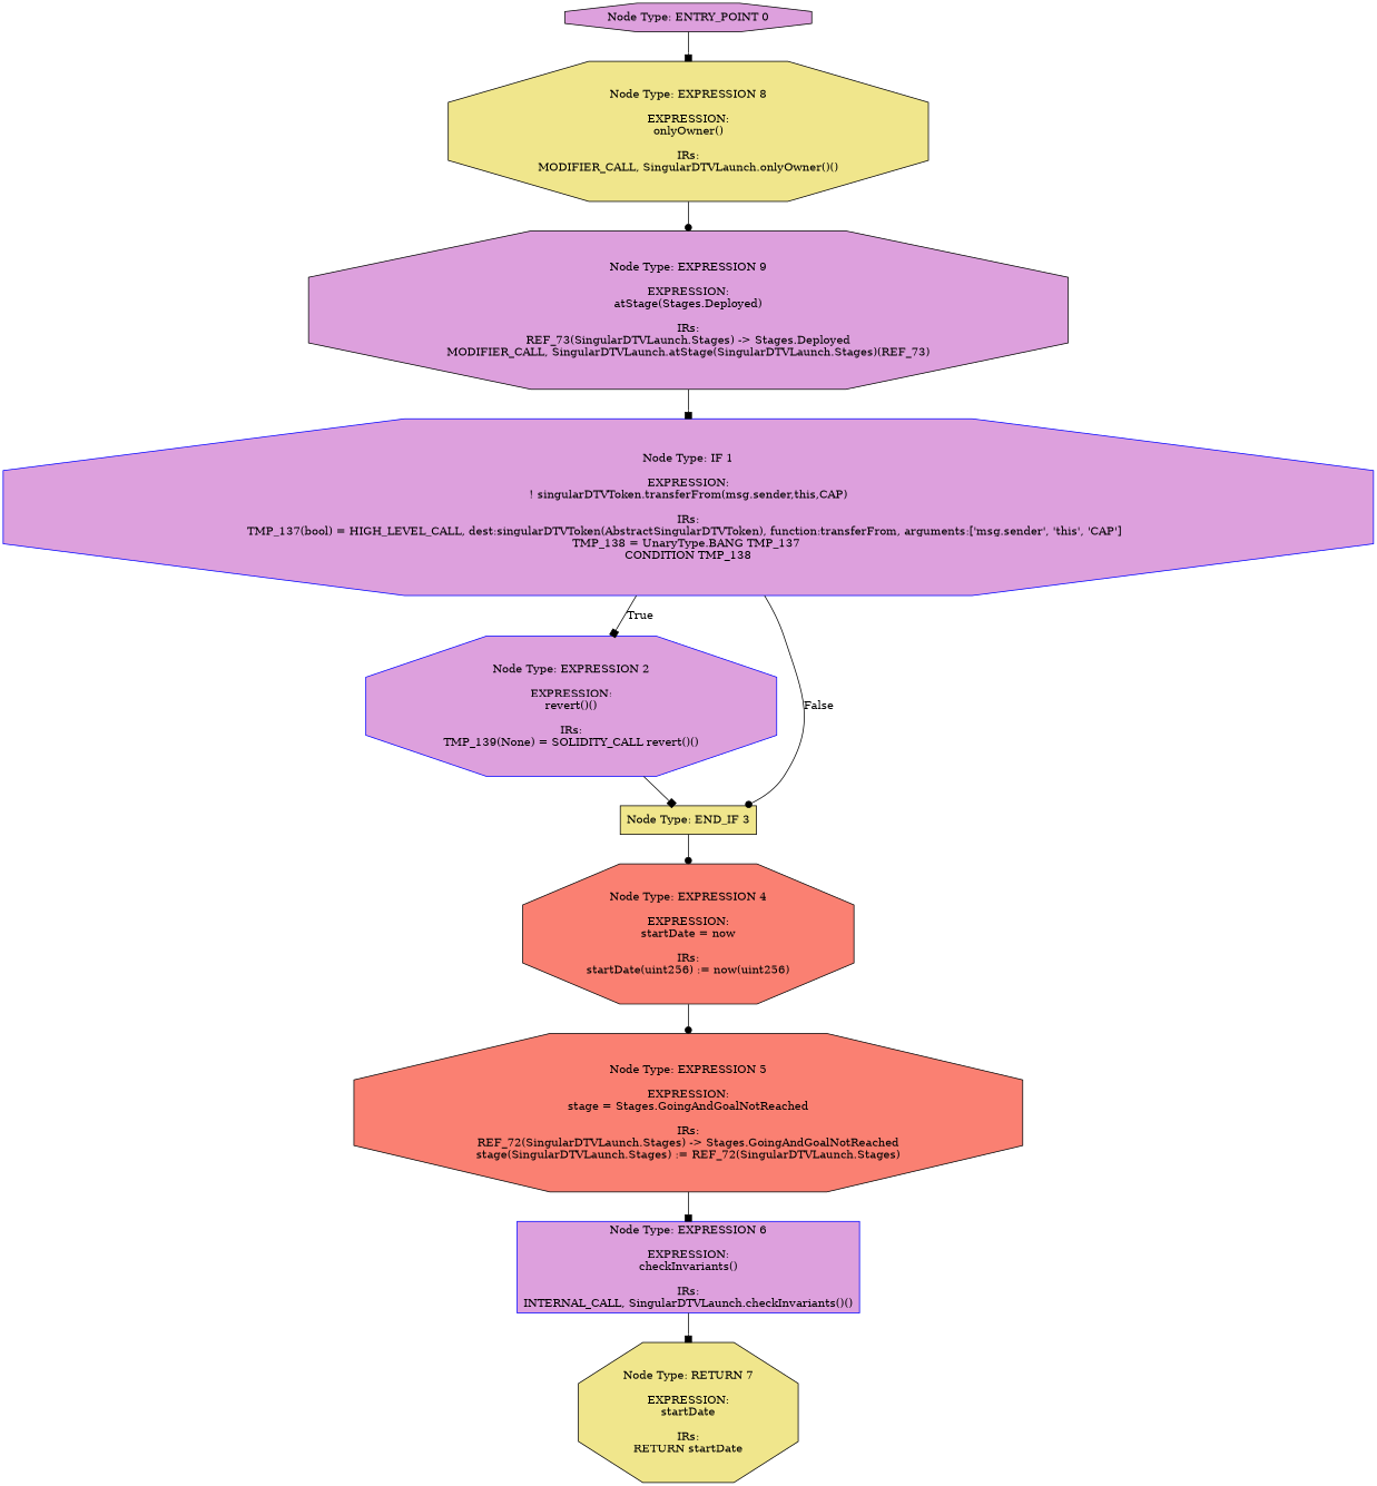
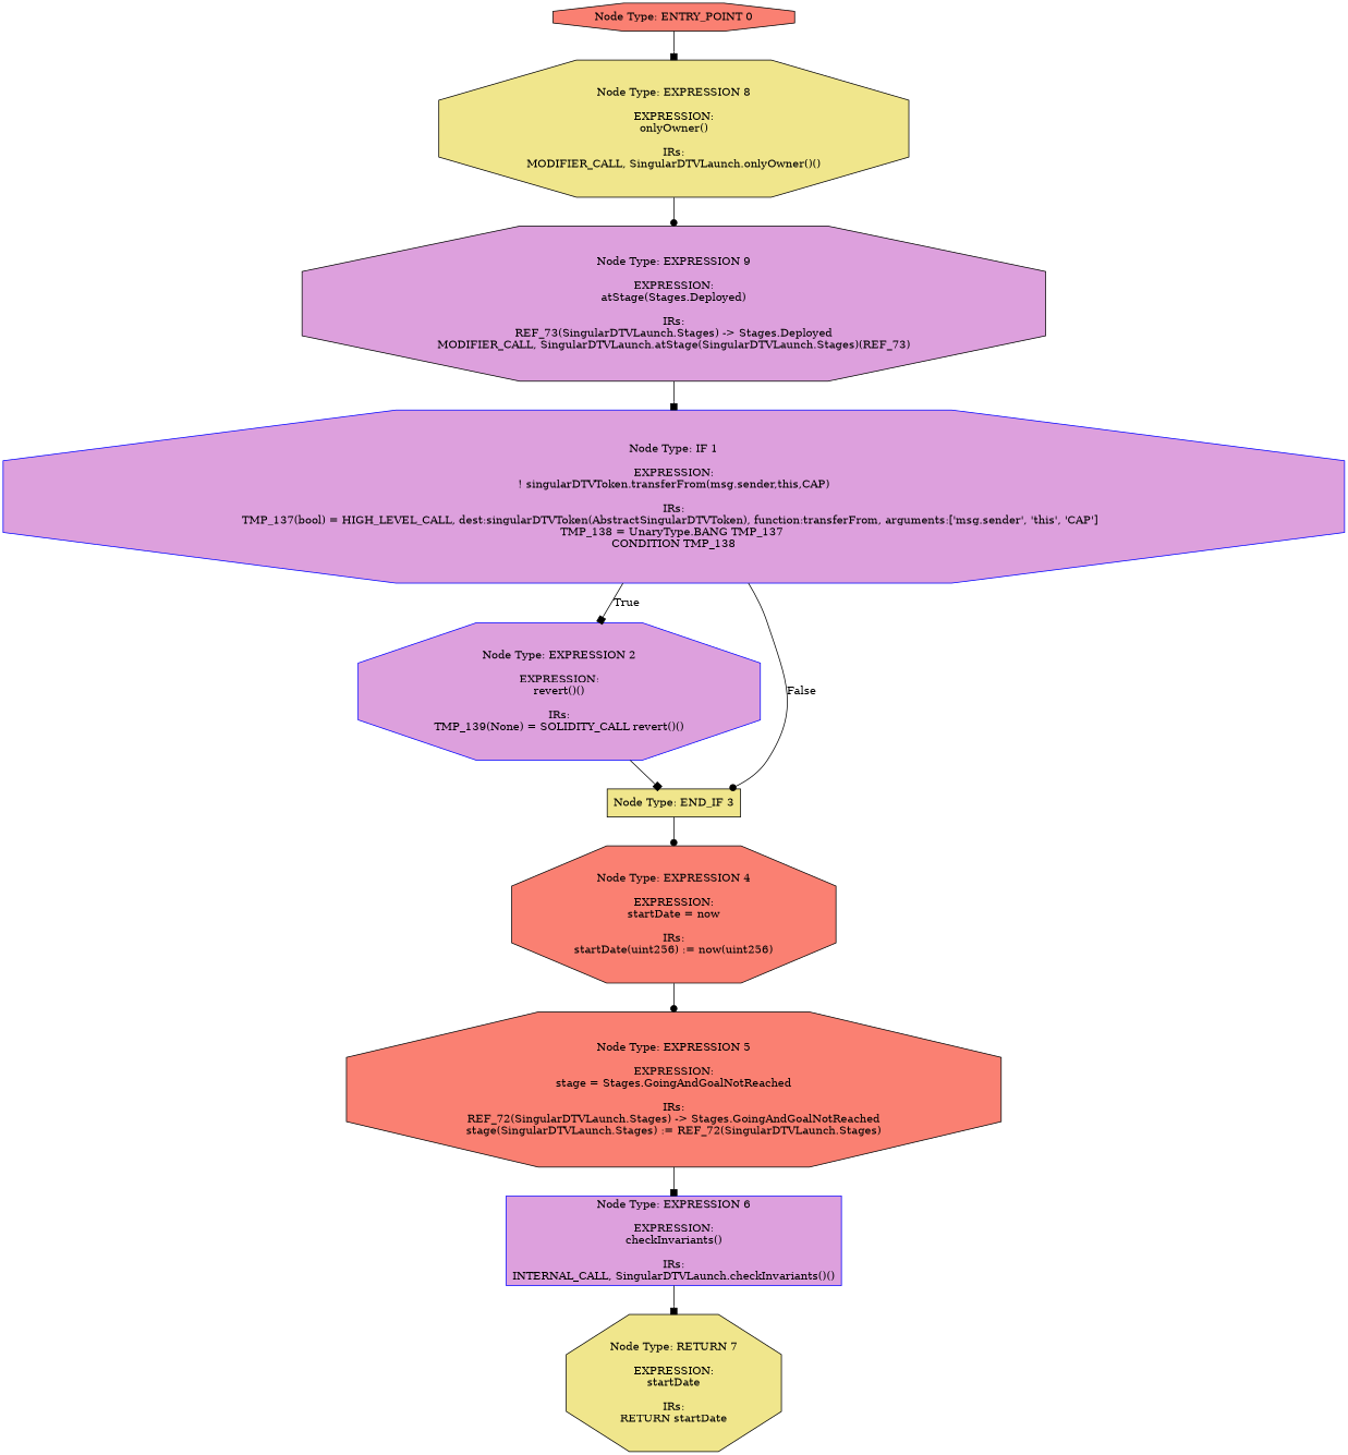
  digraph {
    node [style=filled fillcolor=plum color=black shape=octagon]
    edge [arrowhead=box]
-   n1 [label="Node Type: ENTRY_POINT 0\n"]
+   n1 [label="Node Type: ENTRY_POINT 0\n" fillcolor=salmon]
    n2 [label="Node Type: EXPRESSION 8\n\nEXPRESSION:\nonlyOwner()\n\nIRs:\nMODIFIER_CALL, SingularDTVLaunch.onlyOwner()()" fillcolor=khaki]
    n3 [label="Node Type: EXPRESSION 9\n\nEXPRESSION:\natStage(Stages.Deployed)\n\nIRs:\nREF_73(SingularDTVLaunch.Stages) -> Stages.Deployed\nMODIFIER_CALL, SingularDTVLaunch.atStage(SingularDTVLaunch.Stages)(REF_73)"]
    n4 [label="Node Type: IF 1\n\nEXPRESSION:\n! singularDTVToken.transferFrom(msg.sender,this,CAP)\n\nIRs:\nTMP_137(bool) = HIGH_LEVEL_CALL, dest:singularDTVToken(AbstractSingularDTVToken), function:transferFrom, arguments:['msg.sender', 'this', 'CAP']  \nTMP_138 = UnaryType.BANG TMP_137 \nCONDITION TMP_138" color=blue]
    n5 [label="Node Type: EXPRESSION 2\n\nEXPRESSION:\nrevert()()\n\nIRs:\nTMP_139(None) = SOLIDITY_CALL revert()()" color=blue]
    n6 [label="Node Type: END_IF 3\n" fillcolor=khaki shape=box]
    n7 [label="Node Type: EXPRESSION 4\n\nEXPRESSION:\nstartDate = now\n\nIRs:\nstartDate(uint256) := now(uint256)" fillcolor=salmon]
    n8 [label="Node Type: EXPRESSION 5\n\nEXPRESSION:\nstage = Stages.GoingAndGoalNotReached\n\nIRs:\nREF_72(SingularDTVLaunch.Stages) -> Stages.GoingAndGoalNotReached\nstage(SingularDTVLaunch.Stages) := REF_72(SingularDTVLaunch.Stages)" fillcolor=salmon]
    n9 [label="Node Type: EXPRESSION 6\n\nEXPRESSION:\ncheckInvariants()\n\nIRs:\nINTERNAL_CALL, SingularDTVLaunch.checkInvariants()()" color=blue shape=box]
    n10 [label="Node Type: RETURN 7\n\nEXPRESSION:\nstartDate\n\nIRs:\nRETURN startDate" fillcolor=khaki]
    n1 -> n2
    n2 -> n3 [arrowhead=dot]
    n3 -> n4
    n4 -> n5 [label=True]
    n4 -> n6 [label=False arrowhead=dot]
    n5 -> n6
    n6 -> n7 [arrowhead=dot]
    n7 -> n8 [arrowhead=dot]
    n8 -> n9
    n9 -> n10
  }
